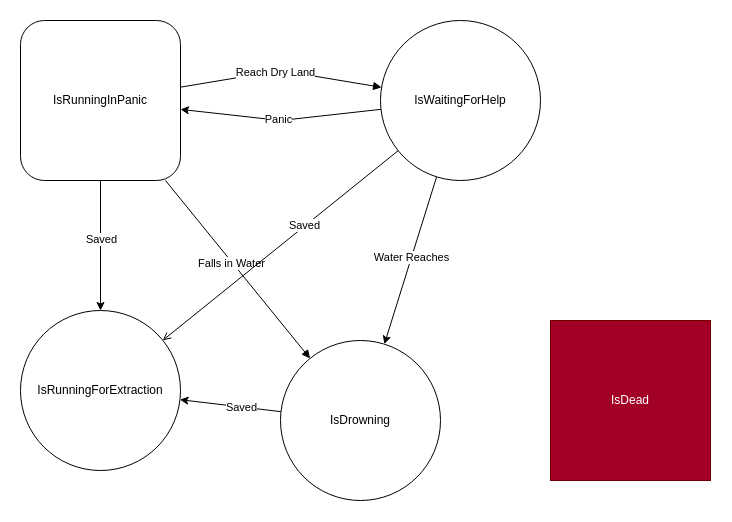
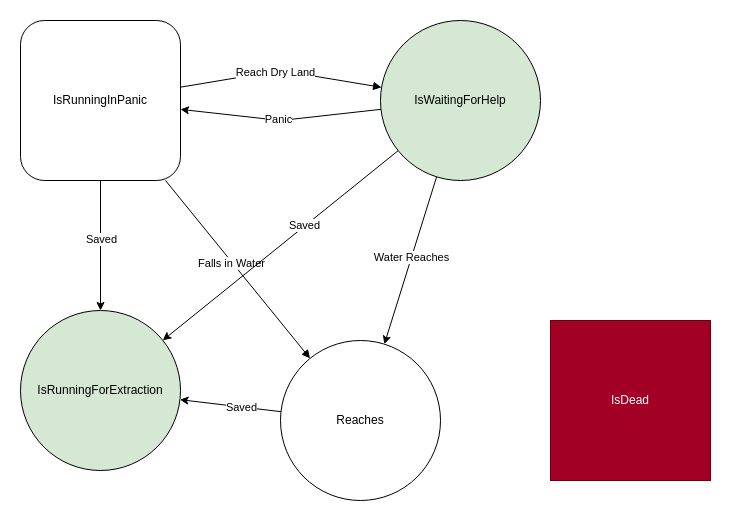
  <mxCell id="0" />
  <mxCell id="1" parent="0" />
  <mxCell id="2" style="edgeStyle=none;rounded=0;orthogonalLoop=1;jettySize=auto;html=1;" edge="1" parent="1" source="8" target="16"><mxGeometry relative="1" as="geometry" /></mxCell>
  <mxCell id="3" value="Saved" style="edgeLabel;html=1;align=center;verticalAlign=middle;resizable=0;points=[];" vertex="1" connectable="0" parent="2"><mxGeometry x="-0.113" relative="1" as="geometry"><mxPoint as="offset" /></mxGeometry></mxCell>
  <mxCell id="4" style="edgeStyle=none;rounded=0;orthogonalLoop=1;jettySize=auto;html=1;endArrow=block;endFill=1;" edge="1" parent="1" source="8" target="15"><mxGeometry relative="1" as="geometry"><Array as="points"><mxPoint x="280" y="70" /></Array></mxGeometry></mxCell>
  <mxCell id="5" value="Reach Dry Land" style="edgeLabel;html=1;align=center;verticalAlign=middle;resizable=0;points=[];" vertex="1" connectable="0" parent="4"><mxGeometry x="-0.061" y="-1" relative="1" as="geometry"><mxPoint as="offset" /></mxGeometry></mxCell>
  <mxCell id="6" style="edgeStyle=none;rounded=0;orthogonalLoop=1;jettySize=auto;html=1;endArrow=block;endFill=1;" edge="1" parent="1" source="8" target="20"><mxGeometry relative="1" as="geometry" /></mxCell>
  <mxCell id="7" value="Falls in Water" style="edgeLabel;html=1;align=center;verticalAlign=middle;resizable=0;points=[];" vertex="1" connectable="0" parent="6"><mxGeometry x="-0.083" y="-1" relative="1" as="geometry"><mxPoint as="offset" /></mxGeometry></mxCell>
  <mxCell id="8" value="IsRunningInPanic" style="whiteSpace=wrap;html=1;aspect=fixed;rounded=1;" vertex="1" parent="1"><mxGeometry x="20" y="20" width="160" height="160" as="geometry" /></mxCell>
  <mxCell id="9" style="rounded=0;orthogonalLoop=1;jettySize=auto;html=1;" edge="1" parent="1" source="15" target="8"><mxGeometry relative="1" as="geometry"><Array as="points"><mxPoint x="280" y="120" /></Array></mxGeometry></mxCell>
  <mxCell id="10" value="Panic" style="edgeLabel;html=1;align=center;verticalAlign=middle;resizable=0;points=[];" vertex="1" connectable="0" parent="9"><mxGeometry x="0.171" y="1" relative="1" as="geometry"><mxPoint x="14" y="-1" as="offset" /></mxGeometry></mxCell>
  <mxCell id="11" style="rounded=0;orthogonalLoop=1;jettySize=auto;html=1;" edge="1" parent="1" source="15" target="20"><mxGeometry relative="1" as="geometry" /></mxCell>
  <mxCell id="12" value="Water Reaches" style="edgeLabel;html=1;align=center;verticalAlign=middle;resizable=0;points=[];" vertex="1" connectable="0" parent="11"><mxGeometry x="-0.043" y="-1" relative="1" as="geometry"><mxPoint as="offset" /></mxGeometry></mxCell>
- <mxCell id="13" style="edgeStyle=none;rounded=0;orthogonalLoop=1;jettySize=auto;html=1;endArrow=open;" edge="1" parent="1" source="15" target="16"><mxGeometry relative="1" as="geometry" /></mxCell>
+ <mxCell id="13" style="edgeStyle=none;rounded=0;orthogonalLoop=1;jettySize=auto;html=1;" edge="1" parent="1" source="15" target="16"><mxGeometry relative="1" as="geometry" /></mxCell>
  <mxCell id="14" value="Saved" style="edgeLabel;html=1;align=center;verticalAlign=middle;resizable=0;points=[];" vertex="1" connectable="0" parent="13"><mxGeometry x="-0.209" y="-1" relative="1" as="geometry"><mxPoint as="offset" /></mxGeometry></mxCell>
- <mxCell id="15" value="IsWaitingForHelp" style="ellipse;whiteSpace=wrap;html=1;aspect=fixed;" vertex="1" parent="1"><mxGeometry x="380" y="20" width="160" height="160" as="geometry" /></mxCell>
- <mxCell id="16" value="IsRunningForExtraction" style="ellipse;whiteSpace=wrap;html=1;aspect=fixed;" vertex="1" parent="1"><mxGeometry x="20" y="310" width="160" height="160" as="geometry" /></mxCell>
+ <mxCell id="15" value="IsWaitingForHelp" style="ellipse;whiteSpace=wrap;html=1;aspect=fixed;fillColor=#d5e8d4;" vertex="1" parent="1"><mxGeometry x="380" y="20" width="160" height="160" as="geometry" /></mxCell>
+ <mxCell id="16" value="IsRunningForExtraction" style="ellipse;whiteSpace=wrap;html=1;aspect=fixed;fillColor=#d5e8d4;" vertex="1" parent="1"><mxGeometry x="20" y="310" width="160" height="160" as="geometry" /></mxCell>
  <mxCell id="17" value="IsDead" style="whiteSpace=wrap;html=1;aspect=fixed;fillColor=#a20025;fontColor=#ffffff;strokeColor=#6F0000;rounded=0;" vertex="1" parent="1"><mxGeometry x="550" y="320" width="160" height="160" as="geometry" /></mxCell>
  <mxCell id="18" style="edgeStyle=none;rounded=0;orthogonalLoop=1;jettySize=auto;html=1;" edge="1" parent="1" source="20" target="16"><mxGeometry relative="1" as="geometry" /></mxCell>
  <mxCell id="19" value="Saved" style="edgeLabel;html=1;align=center;verticalAlign=middle;resizable=0;points=[];" vertex="1" connectable="0" parent="18"><mxGeometry x="-0.204" relative="1" as="geometry"><mxPoint as="offset" /></mxGeometry></mxCell>
- <mxCell id="20" value="IsDrowning" style="ellipse;whiteSpace=wrap;html=1;aspect=fixed;" vertex="1" parent="1"><mxGeometry x="280" y="340" width="160" height="160" as="geometry" /></mxCell>
+ <mxCell id="20" value="Reaches" style="ellipse;whiteSpace=wrap;html=1;aspect=fixed;" vertex="1" parent="1"><mxGeometry x="280" y="340" width="160" height="160" as="geometry" /></mxCell>
